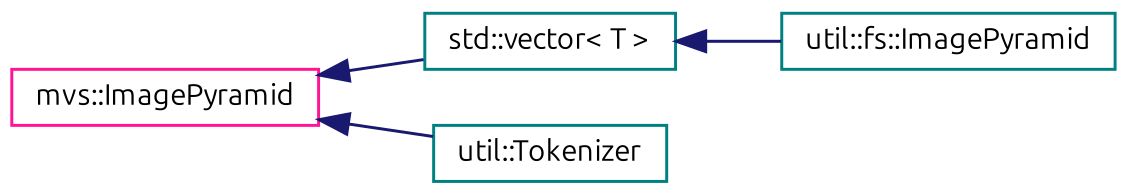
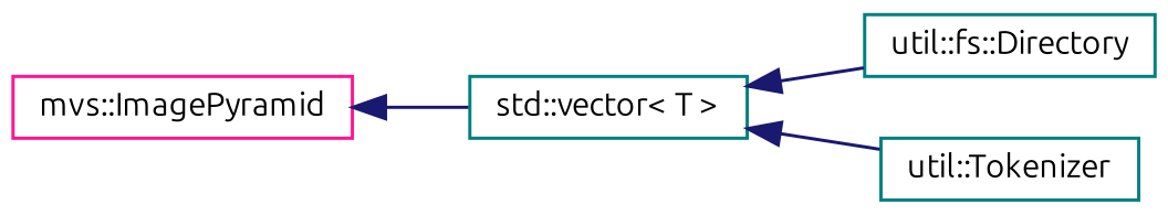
  digraph {
    fontname=Ubuntu
    rankdir=LR
    node [color=teal fillcolor=white fontname=Ubuntu fontsize=10 shape=record style=filled]
    edge [color=midnightblue dir=back fontname=Ubuntu fontsize=10 labelfontname=FreeSans labelfontsize=10 style=solid]
    n1 [height=0.2 label="std::vector\< T \>" width=0.4]
-   n2 [height=0.2 label="util::fs::ImagePyramid" width=0.4]
+   n2 [height=0.2 label="util::fs::Directory" width=0.4]
    n3 [height=0.2 label="util::Tokenizer" width=0.4]
    n4 [color=deeppink height=0.2 label="mvs::ImagePyramid" width=0.4]
    n1 -> n2
-   n4 -> n3
+   n1 -> n3
    n4 -> n1
  }
